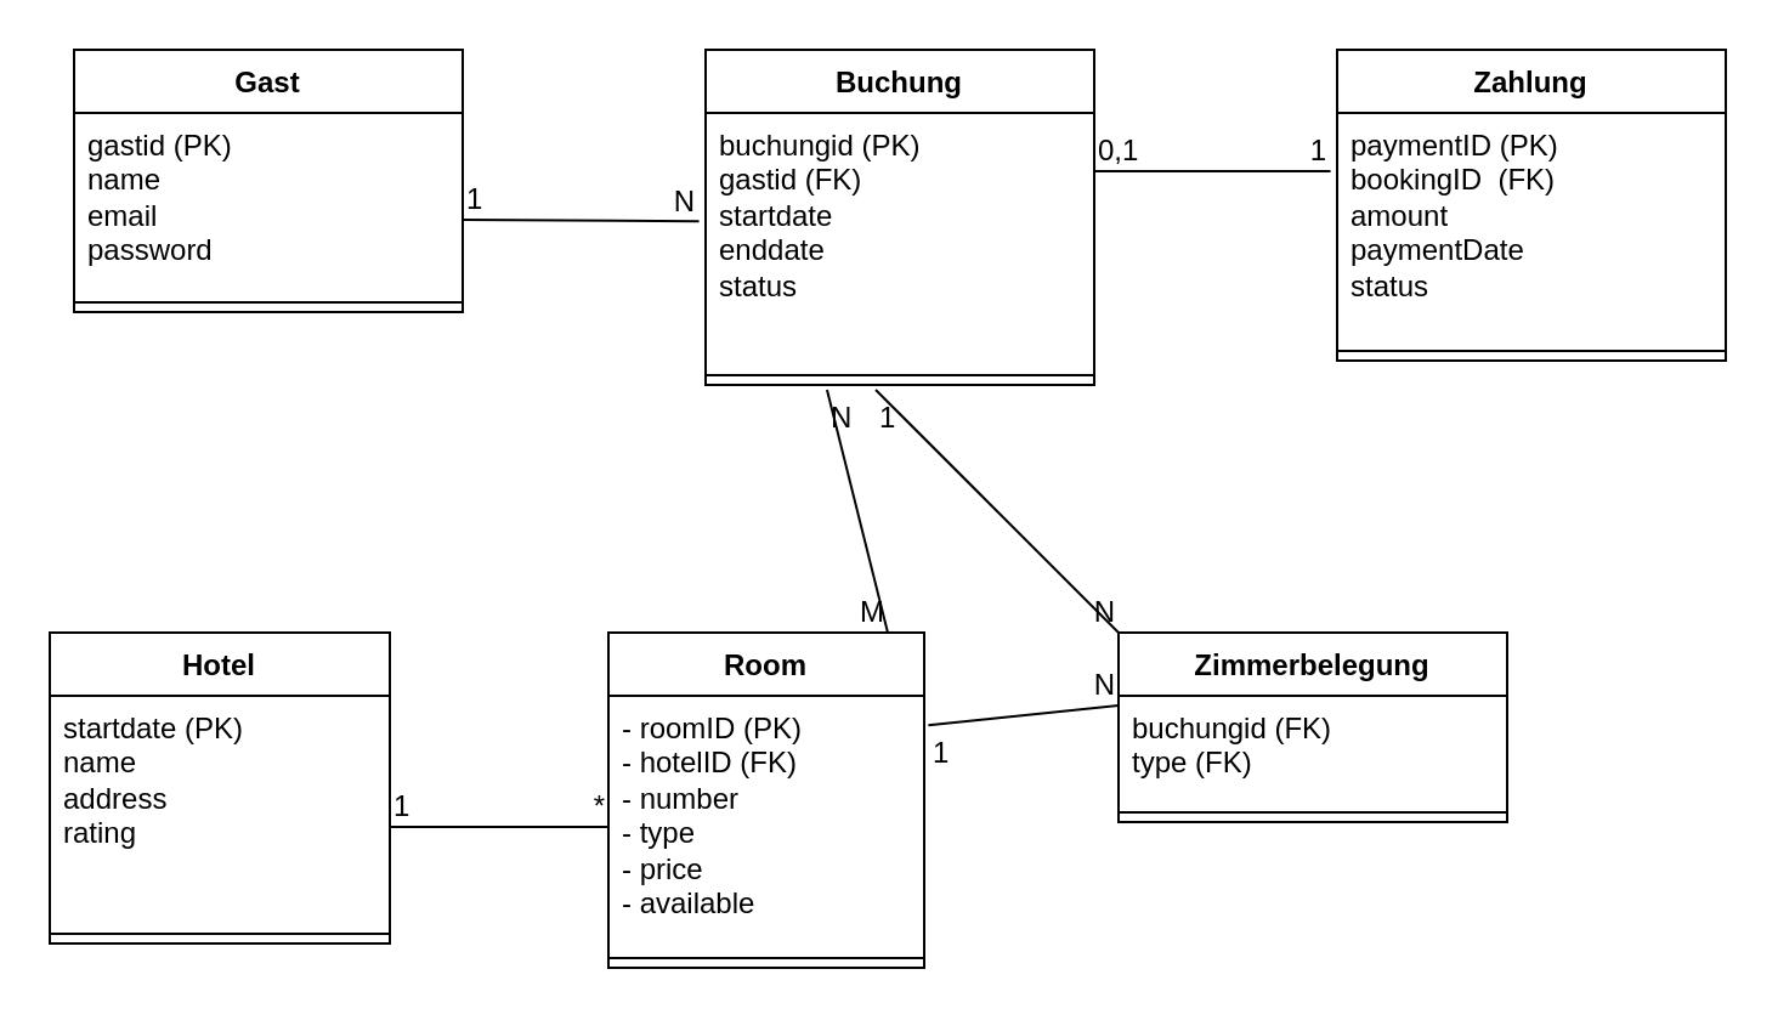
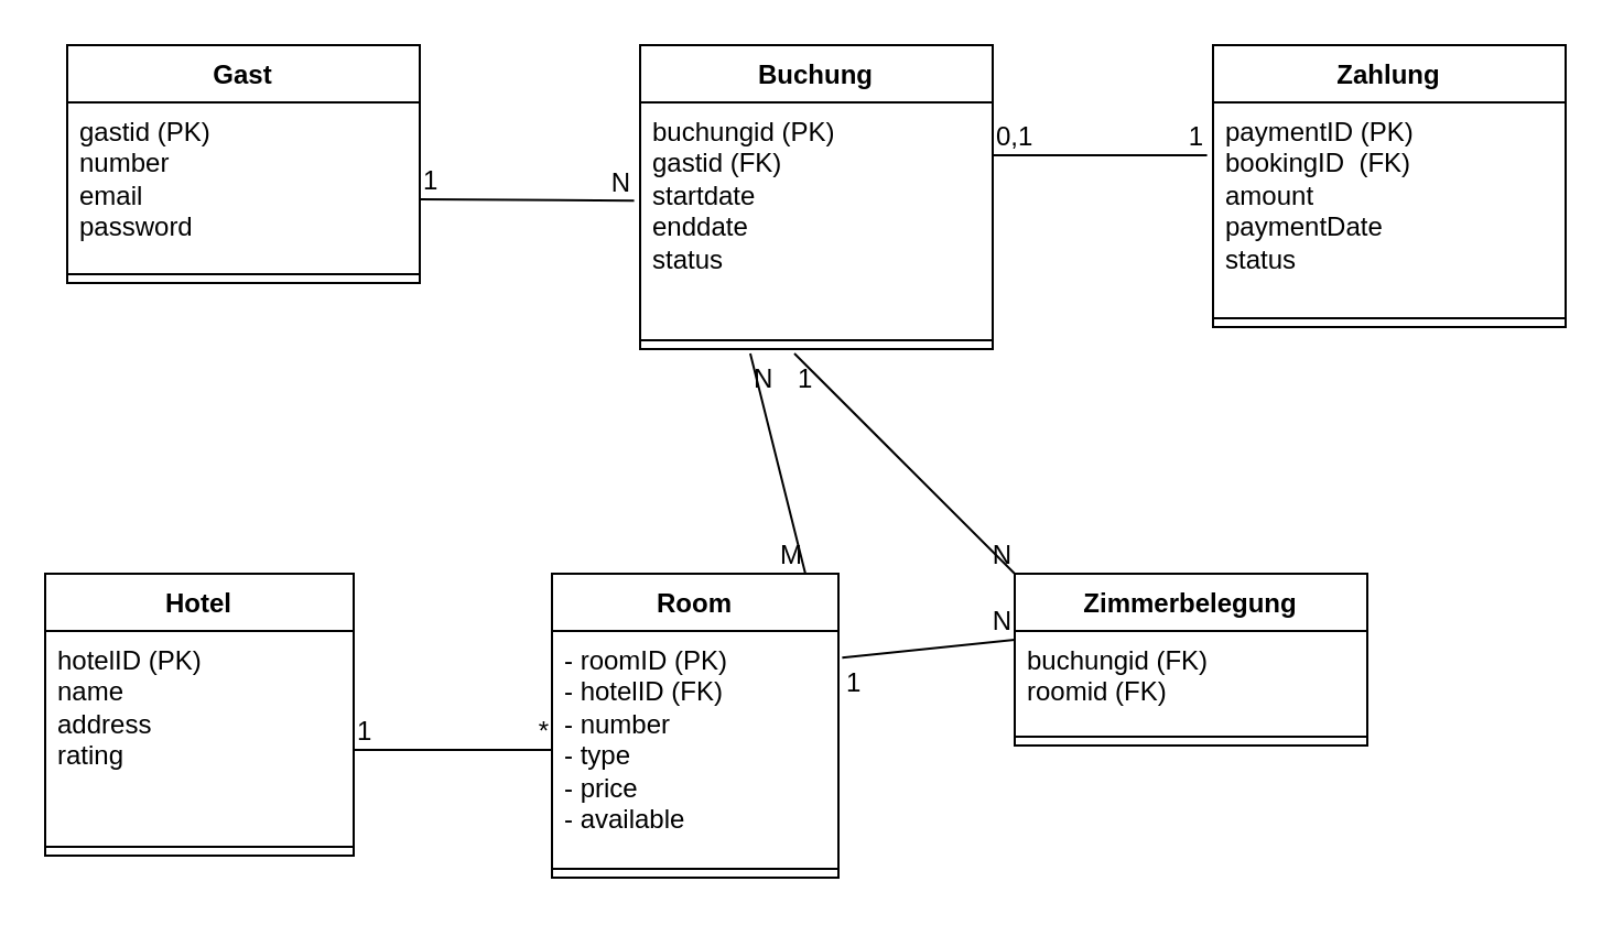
  <mxCell id="0" />
  <mxCell id="1" parent="0" />
  <mxCell id="2" value="Gast" style="swimlane;fontStyle=1;align=center;verticalAlign=top;childLayout=stackLayout;horizontal=1;startSize=26;horizontalStack=0;resizeParent=1;resizeParentMax=0;resizeLast=0;collapsible=1;marginBottom=0;whiteSpace=wrap;html=1;" vertex="1" parent="1"><mxGeometry x="30" y="20" width="160" height="108" as="geometry" /></mxCell>
- <mxCell id="3" value="gastid (PK)&lt;div&gt;name&lt;/div&gt;&lt;div&gt;email&lt;/div&gt;&lt;div&gt;password&lt;/div&gt;" style="text;strokeColor=none;fillColor=none;align=left;verticalAlign=top;spacingLeft=4;spacingRight=4;overflow=hidden;rotatable=0;points=[[0,0.5],[1,0.5]];portConstraint=eastwest;whiteSpace=wrap;html=1;" vertex="1" parent="2"><mxGeometry y="26" width="160" height="74" as="geometry" /></mxCell>
+ <mxCell id="3" value="gastid (PK)&lt;div&gt;number&lt;/div&gt;&lt;div&gt;email&lt;/div&gt;&lt;div&gt;password&lt;/div&gt;" style="text;strokeColor=none;fillColor=none;align=left;verticalAlign=top;spacingLeft=4;spacingRight=4;overflow=hidden;rotatable=0;points=[[0,0.5],[1,0.5]];portConstraint=eastwest;whiteSpace=wrap;html=1;" vertex="1" parent="2"><mxGeometry y="26" width="160" height="74" as="geometry" /></mxCell>
  <mxCell id="4" value="" style="line;strokeWidth=1;fillColor=none;align=left;verticalAlign=middle;spacingTop=-1;spacingLeft=3;spacingRight=3;rotatable=0;labelPosition=right;points=[];portConstraint=eastwest;strokeColor=inherit;" vertex="1" parent="2"><mxGeometry y="100" width="160" height="8" as="geometry" /></mxCell>
  <mxCell id="5" value="Buchung" style="swimlane;fontStyle=1;align=center;verticalAlign=top;childLayout=stackLayout;horizontal=1;startSize=26;horizontalStack=0;resizeParent=1;resizeParentMax=0;resizeLast=0;collapsible=1;marginBottom=0;whiteSpace=wrap;html=1;" vertex="1" parent="1"><mxGeometry x="290" y="20" width="160" height="138" as="geometry" /></mxCell>
  <mxCell id="6" value="" style="endArrow=none;html=1;rounded=0;entryX=-0.017;entryY=0.255;entryDx=0;entryDy=0;entryPerimeter=0;" edge="1" parent="5" target="12"><mxGeometry relative="1" as="geometry"><mxPoint x="160" y="50" as="sourcePoint" /><mxPoint x="320" y="50" as="targetPoint" /></mxGeometry></mxCell>
  <mxCell id="7" value="0,1" style="resizable=0;html=1;whiteSpace=wrap;align=left;verticalAlign=bottom;" connectable="0" vertex="1" parent="6"><mxGeometry x="-1" relative="1" as="geometry" /></mxCell>
  <mxCell id="8" value="1" style="resizable=0;html=1;whiteSpace=wrap;align=right;verticalAlign=bottom;" connectable="0" vertex="1" parent="6"><mxGeometry x="1" relative="1" as="geometry" /></mxCell>
  <mxCell id="9" value="buchungid (PK)&lt;div&gt;gastid (FK)&lt;/div&gt;&lt;div&gt;&lt;span style=&quot;background-color: transparent; color: light-dark(rgb(0, 0, 0), rgb(255, 255, 255));&quot;&gt;startdate&lt;/span&gt;&lt;/div&gt;&lt;div&gt;enddate&lt;br&gt;&lt;div&gt;status&lt;/div&gt;&lt;/div&gt;" style="text;strokeColor=none;fillColor=none;align=left;verticalAlign=top;spacingLeft=4;spacingRight=4;overflow=hidden;rotatable=0;points=[[0,0.5],[1,0.5]];portConstraint=eastwest;whiteSpace=wrap;html=1;" vertex="1" parent="5"><mxGeometry y="26" width="160" height="104" as="geometry" /></mxCell>
  <mxCell id="10" value="" style="line;strokeWidth=1;fillColor=none;align=left;verticalAlign=middle;spacingTop=-1;spacingLeft=3;spacingRight=3;rotatable=0;labelPosition=right;points=[];portConstraint=eastwest;strokeColor=inherit;" vertex="1" parent="5"><mxGeometry y="130" width="160" height="8" as="geometry" /></mxCell>
  <mxCell id="11" value="Zahlung" style="swimlane;fontStyle=1;align=center;verticalAlign=top;childLayout=stackLayout;horizontal=1;startSize=26;horizontalStack=0;resizeParent=1;resizeParentMax=0;resizeLast=0;collapsible=1;marginBottom=0;whiteSpace=wrap;html=1;" vertex="1" parent="1"><mxGeometry x="550" y="20" width="160" height="128" as="geometry" /></mxCell>
  <mxCell id="12" value="&lt;div&gt;paymentID (PK)&amp;nbsp; &amp;nbsp; &amp;nbsp; &amp;nbsp; &amp;nbsp; &amp;nbsp; &amp;nbsp; &amp;nbsp; &amp;nbsp;&lt;/div&gt;&lt;div&gt;&lt;span style=&quot;background-color: transparent; color: light-dark(rgb(0, 0, 0), rgb(255, 255, 255));&quot;&gt;bookingID&amp;nbsp;&amp;nbsp;&lt;/span&gt;&lt;span style=&quot;background-color: transparent; color: light-dark(rgb(0, 0, 0), rgb(255, 255, 255));&quot;&gt;(FK)&lt;/span&gt;&lt;span style=&quot;background-color: transparent; color: light-dark(rgb(0, 0, 0), rgb(255, 255, 255));&quot;&gt;&amp;nbsp; &amp;nbsp; &amp;nbsp; &amp;nbsp; &amp;nbsp; &amp;nbsp; &amp;nbsp; &amp;nbsp; &amp;nbsp;&lt;/span&gt;&lt;/div&gt;&lt;div&gt;&lt;span style=&quot;background-color: transparent; color: light-dark(rgb(0, 0, 0), rgb(255, 255, 255));&quot;&gt;amount&amp;nbsp; &amp;nbsp; &amp;nbsp; &amp;nbsp; &amp;nbsp; &amp;nbsp; &amp;nbsp; &amp;nbsp;&amp;nbsp;&lt;/span&gt;&lt;/div&gt;&lt;div&gt;&lt;span style=&quot;background-color: transparent; color: light-dark(rgb(0, 0, 0), rgb(255, 255, 255));&quot;&gt;paymentDate&lt;/span&gt;&lt;/div&gt;&lt;div&gt;&lt;span style=&quot;background-color: transparent; color: light-dark(rgb(0, 0, 0), rgb(255, 255, 255));&quot;&gt;status&amp;nbsp;&lt;/span&gt;&lt;/div&gt;" style="text;strokeColor=none;fillColor=none;align=left;verticalAlign=top;spacingLeft=4;spacingRight=4;overflow=hidden;rotatable=0;points=[[0,0.5],[1,0.5]];portConstraint=eastwest;whiteSpace=wrap;html=1;" vertex="1" parent="11"><mxGeometry y="26" width="160" height="94" as="geometry" /></mxCell>
  <mxCell id="13" value="" style="line;strokeWidth=1;fillColor=none;align=left;verticalAlign=middle;spacingTop=-1;spacingLeft=3;spacingRight=3;rotatable=0;labelPosition=right;points=[];portConstraint=eastwest;strokeColor=inherit;" vertex="1" parent="11"><mxGeometry y="120" width="160" height="8" as="geometry" /></mxCell>
  <mxCell id="14" value="Hotel" style="swimlane;fontStyle=1;align=center;verticalAlign=top;childLayout=stackLayout;horizontal=1;startSize=26;horizontalStack=0;resizeParent=1;resizeParentMax=0;resizeLast=0;collapsible=1;marginBottom=0;whiteSpace=wrap;html=1;" vertex="1" parent="1"><mxGeometry x="20" y="260" width="140" height="128" as="geometry" /></mxCell>
- <mxCell id="15" value="&lt;div&gt;startdate (PK)&lt;/div&gt;&lt;div&gt;&lt;span style=&quot;background-color: transparent; color: light-dark(rgb(0, 0, 0), rgb(255, 255, 255));&quot;&gt;name&amp;nbsp; &amp;nbsp; &amp;nbsp; &amp;nbsp; &amp;nbsp; &amp;nbsp;&lt;/span&gt;&lt;/div&gt;&lt;div&gt;address&amp;nbsp; &amp;nbsp; &amp;nbsp; &amp;nbsp;&amp;nbsp;&lt;/div&gt;&lt;div&gt;rating&amp;nbsp;&lt;/div&gt;" style="text;strokeColor=none;fillColor=none;align=left;verticalAlign=top;spacingLeft=4;spacingRight=4;overflow=hidden;rotatable=0;points=[[0,0.5],[1,0.5]];portConstraint=eastwest;whiteSpace=wrap;html=1;" vertex="1" parent="14"><mxGeometry y="26" width="140" height="94" as="geometry" /></mxCell>
+ <mxCell id="15" value="&lt;div&gt;hotelID (PK)&lt;/div&gt;&lt;div&gt;&lt;span style=&quot;background-color: transparent; color: light-dark(rgb(0, 0, 0), rgb(255, 255, 255));&quot;&gt;name&amp;nbsp; &amp;nbsp; &amp;nbsp; &amp;nbsp; &amp;nbsp; &amp;nbsp;&lt;/span&gt;&lt;/div&gt;&lt;div&gt;address&amp;nbsp; &amp;nbsp; &amp;nbsp; &amp;nbsp;&amp;nbsp;&lt;/div&gt;&lt;div&gt;rating&amp;nbsp;&lt;/div&gt;" style="text;strokeColor=none;fillColor=none;align=left;verticalAlign=top;spacingLeft=4;spacingRight=4;overflow=hidden;rotatable=0;points=[[0,0.5],[1,0.5]];portConstraint=eastwest;whiteSpace=wrap;html=1;" vertex="1" parent="14"><mxGeometry y="26" width="140" height="94" as="geometry" /></mxCell>
  <mxCell id="16" value="" style="line;strokeWidth=1;fillColor=none;align=left;verticalAlign=middle;spacingTop=-1;spacingLeft=3;spacingRight=3;rotatable=0;labelPosition=right;points=[];portConstraint=eastwest;strokeColor=inherit;" vertex="1" parent="14"><mxGeometry y="120" width="140" height="8" as="geometry" /></mxCell>
  <mxCell id="17" value="Room" style="swimlane;fontStyle=1;align=center;verticalAlign=top;childLayout=stackLayout;horizontal=1;startSize=26;horizontalStack=0;resizeParent=1;resizeParentMax=0;resizeLast=0;collapsible=1;marginBottom=0;whiteSpace=wrap;html=1;" vertex="1" parent="1"><mxGeometry x="250" y="260" width="130" height="138" as="geometry" /></mxCell>
  <mxCell id="18" value="&lt;div&gt;- roomID (PK)&lt;/div&gt;&lt;div&gt;&lt;span style=&quot;background-color: transparent; color: light-dark(rgb(0, 0, 0), rgb(255, 255, 255));&quot;&gt;- hotelID (FK)&lt;/span&gt;&lt;/div&gt;&lt;div&gt;&lt;span style=&quot;background-color: transparent; color: light-dark(rgb(0, 0, 0), rgb(255, 255, 255));&quot;&gt;- number&lt;/span&gt;&lt;/div&gt;&lt;div&gt;&lt;span style=&quot;background-color: transparent; color: light-dark(rgb(0, 0, 0), rgb(255, 255, 255));&quot;&gt;- type&lt;/span&gt;&lt;/div&gt;&lt;div&gt;&lt;span style=&quot;background-color: transparent; color: light-dark(rgb(0, 0, 0), rgb(255, 255, 255));&quot;&gt;- price&lt;/span&gt;&lt;/div&gt;&lt;div&gt;&lt;span style=&quot;background-color: transparent; color: light-dark(rgb(0, 0, 0), rgb(255, 255, 255));&quot;&gt;- available&lt;/span&gt;&lt;/div&gt;" style="text;strokeColor=none;fillColor=none;align=left;verticalAlign=top;spacingLeft=4;spacingRight=4;overflow=hidden;rotatable=0;points=[[0,0.5],[1,0.5]];portConstraint=eastwest;whiteSpace=wrap;html=1;" vertex="1" parent="17"><mxGeometry y="26" width="130" height="104" as="geometry" /></mxCell>
  <mxCell id="19" value="" style="line;strokeWidth=1;fillColor=none;align=left;verticalAlign=middle;spacingTop=-1;spacingLeft=3;spacingRight=3;rotatable=0;labelPosition=right;points=[];portConstraint=eastwest;strokeColor=inherit;" vertex="1" parent="17"><mxGeometry y="130" width="130" height="8" as="geometry" /></mxCell>
  <mxCell id="20" value="" style="endArrow=none;html=1;rounded=0;entryX=-0.017;entryY=0.429;entryDx=0;entryDy=0;entryPerimeter=0;" edge="1" parent="1" target="9"><mxGeometry relative="1" as="geometry"><mxPoint x="190" y="90" as="sourcePoint" /><mxPoint x="280" y="90" as="targetPoint" /></mxGeometry></mxCell>
  <mxCell id="21" value="1" style="resizable=0;html=1;whiteSpace=wrap;align=left;verticalAlign=bottom;" connectable="0" vertex="1" parent="20"><mxGeometry x="-1" relative="1" as="geometry" /></mxCell>
  <mxCell id="22" value="N" style="resizable=0;html=1;whiteSpace=wrap;align=right;verticalAlign=bottom;" connectable="0" vertex="1" parent="20"><mxGeometry x="1" relative="1" as="geometry" /></mxCell>
  <mxCell id="23" value="" style="endArrow=none;html=1;rounded=0;" edge="1" parent="1"><mxGeometry relative="1" as="geometry"><mxPoint x="160" y="340" as="sourcePoint" /><mxPoint x="250" y="340" as="targetPoint" /></mxGeometry></mxCell>
  <mxCell id="24" value="1" style="resizable=0;html=1;whiteSpace=wrap;align=left;verticalAlign=bottom;" connectable="0" vertex="1" parent="23"><mxGeometry x="-1" relative="1" as="geometry" /></mxCell>
  <mxCell id="25" value="*" style="resizable=0;html=1;whiteSpace=wrap;align=right;verticalAlign=bottom;" connectable="0" vertex="1" parent="23"><mxGeometry x="1" relative="1" as="geometry" /></mxCell>
  <mxCell id="26" value="Zimmerbelegung" style="swimlane;fontStyle=1;align=center;verticalAlign=top;childLayout=stackLayout;horizontal=1;startSize=26;horizontalStack=0;resizeParent=1;resizeParentMax=0;resizeLast=0;collapsible=1;marginBottom=0;whiteSpace=wrap;html=1;" vertex="1" parent="1"><mxGeometry x="460" y="260" width="160" height="78" as="geometry" /></mxCell>
- <mxCell id="27" value="&lt;div&gt;&lt;span style=&quot;background-color: transparent; color: light-dark(rgb(0, 0, 0), rgb(255, 255, 255));&quot;&gt;buchungid (FK)&lt;/span&gt;&lt;/div&gt;&lt;div&gt;&lt;span style=&quot;background-color: transparent; color: light-dark(rgb(0, 0, 0), rgb(255, 255, 255));&quot;&gt;type (FK)&lt;/span&gt;&lt;/div&gt;&lt;div&gt;&lt;br&gt;&lt;/div&gt;" style="text;strokeColor=none;fillColor=none;align=left;verticalAlign=top;spacingLeft=4;spacingRight=4;overflow=hidden;rotatable=0;points=[[0,0.5],[1,0.5]];portConstraint=eastwest;whiteSpace=wrap;html=1;" vertex="1" parent="26"><mxGeometry y="26" width="160" height="44" as="geometry" /></mxCell>
+ <mxCell id="27" value="&lt;div&gt;&lt;span style=&quot;background-color: transparent; color: light-dark(rgb(0, 0, 0), rgb(255, 255, 255));&quot;&gt;buchungid (FK)&lt;/span&gt;&lt;/div&gt;&lt;div&gt;&lt;span style=&quot;background-color: transparent; color: light-dark(rgb(0, 0, 0), rgb(255, 255, 255));&quot;&gt;roomid (FK)&lt;/span&gt;&lt;/div&gt;&lt;div&gt;&lt;br&gt;&lt;/div&gt;" style="text;strokeColor=none;fillColor=none;align=left;verticalAlign=top;spacingLeft=4;spacingRight=4;overflow=hidden;rotatable=0;points=[[0,0.5],[1,0.5]];portConstraint=eastwest;whiteSpace=wrap;html=1;" vertex="1" parent="26"><mxGeometry y="26" width="160" height="44" as="geometry" /></mxCell>
  <mxCell id="28" value="" style="line;strokeWidth=1;fillColor=none;align=left;verticalAlign=middle;spacingTop=-1;spacingLeft=3;spacingRight=3;rotatable=0;labelPosition=right;points=[];portConstraint=eastwest;strokeColor=inherit;" vertex="1" parent="26"><mxGeometry y="70" width="160" height="8" as="geometry" /></mxCell>
  <mxCell id="29" value="" style="endArrow=none;html=1;rounded=0;entryX=0;entryY=0;entryDx=0;entryDy=0;" edge="1" parent="1" target="26"><mxGeometry relative="1" as="geometry"><mxPoint x="360" y="160" as="sourcePoint" /><mxPoint x="331" y="267" as="targetPoint" /></mxGeometry></mxCell>
  <mxCell id="30" value="1" style="resizable=0;html=1;whiteSpace=wrap;align=left;verticalAlign=bottom;" connectable="0" vertex="1" parent="29"><mxGeometry x="-1" relative="1" as="geometry"><mxPoint y="20" as="offset" /></mxGeometry></mxCell>
  <mxCell id="31" value="N" style="resizable=0;html=1;whiteSpace=wrap;align=right;verticalAlign=bottom;" connectable="0" vertex="1" parent="29"><mxGeometry x="1" relative="1" as="geometry" /></mxCell>
  <mxCell id="32" value="" style="endArrow=none;html=1;rounded=0;entryX=0;entryY=0.091;entryDx=0;entryDy=0;entryPerimeter=0;exitX=1.013;exitY=0.117;exitDx=0;exitDy=0;exitPerimeter=0;" edge="1" parent="1" source="18" target="27"><mxGeometry relative="1" as="geometry"><mxPoint x="350" y="180" as="sourcePoint" /><mxPoint x="341" y="277" as="targetPoint" /></mxGeometry></mxCell>
  <mxCell id="33" value="1" style="resizable=0;html=1;whiteSpace=wrap;align=left;verticalAlign=bottom;" connectable="0" vertex="1" parent="32"><mxGeometry x="-1" relative="1" as="geometry"><mxPoint y="20" as="offset" /></mxGeometry></mxCell>
  <mxCell id="34" value="N" style="resizable=0;html=1;whiteSpace=wrap;align=right;verticalAlign=bottom;" connectable="0" vertex="1" parent="32"><mxGeometry x="1" relative="1" as="geometry" /></mxCell>
  <mxCell id="35" value="" style="endArrow=none;html=1;rounded=0;entryX=0;entryY=0;entryDx=0;entryDy=0;" edge="1" parent="1"><mxGeometry relative="1" as="geometry"><mxPoint x="340" y="160" as="sourcePoint" /><mxPoint x="365" y="260" as="targetPoint" /></mxGeometry></mxCell>
  <mxCell id="36" value="N" style="resizable=0;html=1;whiteSpace=wrap;align=left;verticalAlign=bottom;" connectable="0" vertex="1" parent="35"><mxGeometry x="-1" relative="1" as="geometry"><mxPoint y="20" as="offset" /></mxGeometry></mxCell>
  <mxCell id="37" value="M" style="resizable=0;html=1;whiteSpace=wrap;align=right;verticalAlign=bottom;" connectable="0" vertex="1" parent="35"><mxGeometry x="1" relative="1" as="geometry" /></mxCell>
